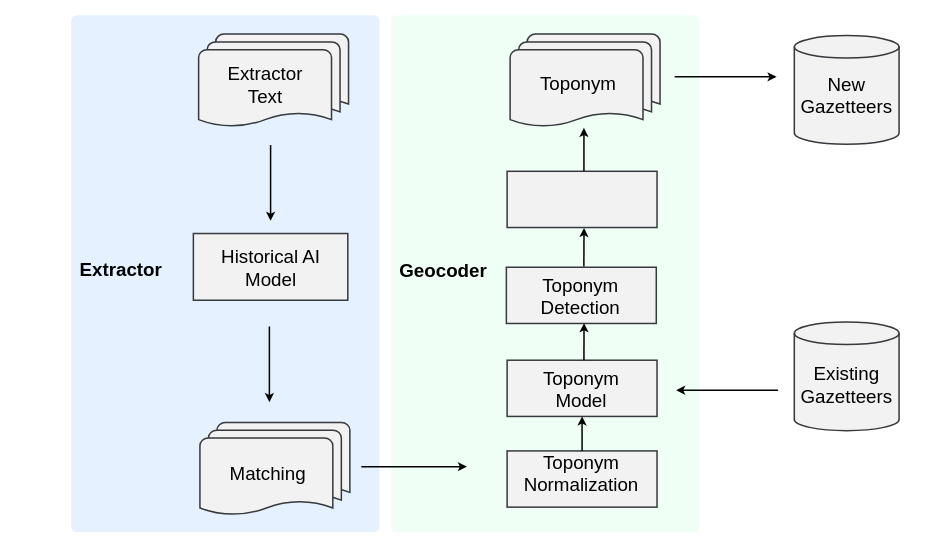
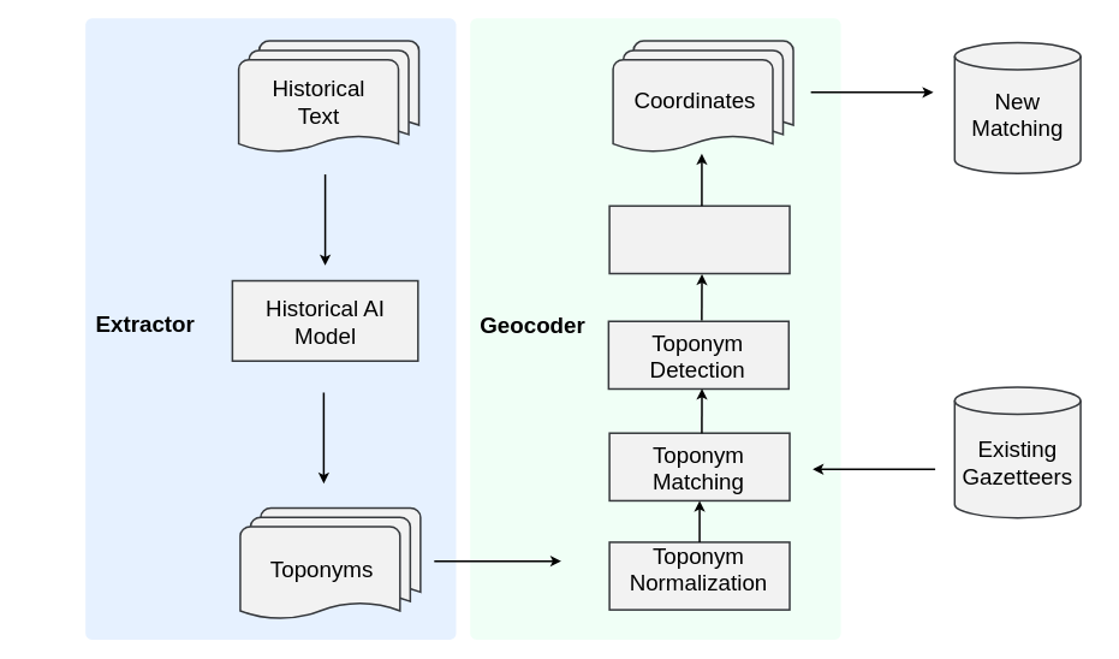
  <mxCell id="0" />
  <mxCell id="1" parent="0" />
  <mxCell id="2" value="" style="rounded=1;whiteSpace=wrap;html=1;absoluteArcSize=1;arcSize=14;strokeWidth=2;fontSize=15;fontColor=#000000;fillColor=#F0FFF6;strokeColor=none;" parent="1" vertex="1"><mxGeometry x="521" y="20" width="411.25" height="689" as="geometry" /></mxCell>
  <mxCell id="3" value="" style="rounded=1;whiteSpace=wrap;html=1;absoluteArcSize=1;arcSize=14;strokeWidth=2;fontSize=15;fontColor=#000000;fillColor=#E6F1FF;strokeColor=none;" parent="1" vertex="1"><mxGeometry x="94" y="20" width="411.25" height="689" as="geometry" /></mxCell>
  <mxCell id="4" value="" style="rounded=0;whiteSpace=wrap;html=1;fillColor=#F2F2F2;strokeColor=#36393d;strokeWidth=2;" parent="1" vertex="1"><mxGeometry x="257" y="311" width="206" height="89" as="geometry" /></mxCell>
  <mxCell id="5" value="" style="shape=cylinder3;whiteSpace=wrap;html=1;boundedLbl=1;backgroundOutline=1;size=15;fillColor=#F2F2F2;strokeColor=#36393d;strokeWidth=2;" parent="1" vertex="1"><mxGeometry x="1058.61" y="429" width="139.75" height="145" as="geometry" /></mxCell>
  <mxCell id="6" style="edgeStyle=none;html=1;fontSize=25;fontColor=#000000;strokeColor=#000000;rounded=0;strokeWidth=2;" parent="1" edge="1"><mxGeometry relative="1" as="geometry"><mxPoint x="360" y="193" as="sourcePoint" /><mxPoint x="360" y="294" as="targetPoint" /></mxGeometry></mxCell>
  <mxCell id="7" value="" style="strokeWidth=2;html=1;shape=mxgraph.flowchart.multi-document;whiteSpace=wrap;fontSize=25;fillColor=#F2F2F2;strokeColor=#36393d;" parent="1" vertex="1"><mxGeometry x="264" y="45" width="200" height="125" as="geometry" /></mxCell>
  <mxCell id="8" value="Existing&lt;br&gt;Gazetteers" style="text;html=1;fillColor=none;align=center;verticalAlign=middle;whiteSpace=wrap;rounded=0;fontSize=25;strokeWidth=2;fontColor=#000000;" parent="1" vertex="1"><mxGeometry x="1037.99" y="485" width="181" height="53" as="geometry" /></mxCell>
- <mxCell id="9" value="Extractor &lt;br&gt;Text" style="text;html=1;fillColor=none;align=center;verticalAlign=middle;whiteSpace=wrap;rounded=0;fontSize=25;strokeWidth=2;fontColor=#000000;" parent="1" vertex="1"><mxGeometry x="255" y="85" width="195.5" height="53" as="geometry" /></mxCell>
+ <mxCell id="9" value="Historical &lt;br&gt;Text" style="text;html=1;fillColor=none;align=center;verticalAlign=middle;whiteSpace=wrap;rounded=0;fontSize=25;strokeWidth=2;fontColor=#000000;" parent="1" vertex="1"><mxGeometry x="255" y="85" width="195.5" height="53" as="geometry" /></mxCell>
  <mxCell id="10" value="Historical AI &lt;br&gt;Model" style="text;html=1;fillColor=none;align=center;verticalAlign=middle;whiteSpace=wrap;rounded=0;fontSize=25;strokeWidth=2;fontColor=#000000;" parent="1" vertex="1"><mxGeometry x="219.5" y="329" width="281" height="53" as="geometry" /></mxCell>
  <mxCell id="11" value="Extractor" style="text;html=1;fillColor=none;align=center;verticalAlign=middle;whiteSpace=wrap;rounded=0;fontSize=25;strokeWidth=2;fontColor=#000000;fontStyle=1" parent="1" vertex="1"><mxGeometry x="20" y="331" width="281" height="53" as="geometry" /></mxCell>
  <mxCell id="12" value="Geocoder" style="text;html=1;fillColor=none;align=center;verticalAlign=middle;whiteSpace=wrap;rounded=0;fontSize=25;strokeWidth=2;fontColor=#000000;fontStyle=1" parent="1" vertex="1"><mxGeometry x="450" y="333" width="281" height="53" as="geometry" /></mxCell>
  <mxCell id="13" style="edgeStyle=none;html=1;fontSize=25;fontColor=#000000;strokeColor=#000000;rounded=0;strokeWidth=2;" parent="1" edge="1"><mxGeometry relative="1" as="geometry"><mxPoint x="358.39" y="435" as="sourcePoint" /><mxPoint x="358.39" y="536" as="targetPoint" /></mxGeometry></mxCell>
  <mxCell id="14" value="" style="shape=cylinder3;whiteSpace=wrap;html=1;boundedLbl=1;backgroundOutline=1;size=15;fillColor=#F2F2F2;strokeColor=#36393d;strokeWidth=2;" parent="1" vertex="1"><mxGeometry x="1058.62" y="47" width="139.75" height="145" as="geometry" /></mxCell>
- <mxCell id="15" value="New&lt;br&gt;Gazetteers" style="text;html=1;fillColor=none;align=center;verticalAlign=middle;whiteSpace=wrap;rounded=0;fontSize=25;strokeWidth=2;fontColor=#000000;" parent="1" vertex="1"><mxGeometry x="1038" y="99" width="181" height="53" as="geometry" /></mxCell>
+ <mxCell id="15" value="New&lt;br&gt;Matching" style="text;html=1;fillColor=none;align=center;verticalAlign=middle;whiteSpace=wrap;rounded=0;fontSize=25;strokeWidth=2;fontColor=#000000;" parent="1" vertex="1"><mxGeometry x="1038" y="99" width="181" height="53" as="geometry" /></mxCell>
  <mxCell id="16" style="edgeStyle=none;html=1;fontSize=25;fontColor=#000000;strokeColor=#000000;rounded=0;strokeWidth=2;" parent="1" edge="1"><mxGeometry relative="1" as="geometry"><mxPoint x="481" y="622" as="sourcePoint" /><mxPoint x="622" y="622" as="targetPoint" /></mxGeometry></mxCell>
  <mxCell id="17" value="" style="strokeWidth=2;html=1;shape=mxgraph.flowchart.multi-document;whiteSpace=wrap;fontSize=25;fillColor=#F2F2F2;strokeColor=#36393d;" parent="1" vertex="1"><mxGeometry x="265.75" y="563" width="200" height="125" as="geometry" /></mxCell>
- <mxCell id="18" value="Matching" style="text;html=1;fillColor=none;align=center;verticalAlign=middle;whiteSpace=wrap;rounded=0;fontSize=25;strokeWidth=2;fontColor=#000000;" parent="1" vertex="1"><mxGeometry x="249.25" y="603" width="215" height="53" as="geometry" /></mxCell>
+ <mxCell id="18" value="Toponyms" style="text;html=1;fillColor=none;align=center;verticalAlign=middle;whiteSpace=wrap;rounded=0;fontSize=25;strokeWidth=2;fontColor=#000000;" parent="1" vertex="1"><mxGeometry x="249.25" y="603" width="215" height="53" as="geometry" /></mxCell>
  <mxCell id="19" value="" style="strokeWidth=2;html=1;shape=mxgraph.flowchart.multi-document;whiteSpace=wrap;fontSize=25;fillColor=#F2F2F2;strokeColor=#36393d;" parent="1" vertex="1"><mxGeometry x="679.5" y="45" width="200" height="125" as="geometry" /></mxCell>
- <mxCell id="20" value="Toponym" style="text;html=1;fillColor=none;align=center;verticalAlign=middle;whiteSpace=wrap;rounded=0;fontSize=25;strokeWidth=2;fontColor=#000000;" parent="1" vertex="1"><mxGeometry x="663" y="83" width="215" height="53" as="geometry" /></mxCell>
+ <mxCell id="20" value="Coordinates" style="text;html=1;fillColor=none;align=center;verticalAlign=middle;whiteSpace=wrap;rounded=0;fontSize=25;strokeWidth=2;fontColor=#000000;" parent="1" vertex="1"><mxGeometry x="663" y="83" width="215" height="53" as="geometry" /></mxCell>
  <mxCell id="21" value="" style="rounded=0;whiteSpace=wrap;html=1;fillColor=#F2F2F2;strokeColor=#36393d;strokeWidth=2;" parent="1" vertex="1"><mxGeometry x="675.5" y="601" width="200" height="75" as="geometry" /></mxCell>
  <mxCell id="22" value="Toponym&lt;br&gt;Normalization" style="text;html=1;fillColor=none;align=center;verticalAlign=middle;whiteSpace=wrap;rounded=0;fontSize=25;strokeWidth=2;fontColor=#000000;" parent="1" vertex="1"><mxGeometry x="684" y="603" width="181" height="53" as="geometry" /></mxCell>
  <mxCell id="23" value="" style="rounded=0;whiteSpace=wrap;html=1;fillColor=#F2F2F2;strokeColor=#36393d;strokeWidth=2;" parent="1" vertex="1"><mxGeometry x="675.5" y="480" width="200" height="75" as="geometry" /></mxCell>
- <mxCell id="24" value="Toponym&lt;br&gt;Model" style="text;html=1;fillColor=none;align=center;verticalAlign=middle;whiteSpace=wrap;rounded=0;fontSize=25;strokeWidth=2;fontColor=#000000;" parent="1" vertex="1"><mxGeometry x="684" y="491" width="181" height="53" as="geometry" /></mxCell>
+ <mxCell id="24" value="Toponym&lt;br&gt;Matching" style="text;html=1;fillColor=none;align=center;verticalAlign=middle;whiteSpace=wrap;rounded=0;fontSize=25;strokeWidth=2;fontColor=#000000;" parent="1" vertex="1"><mxGeometry x="684" y="491" width="181" height="53" as="geometry" /></mxCell>
  <mxCell id="25" value="" style="rounded=0;whiteSpace=wrap;html=1;fillColor=#F2F2F2;strokeColor=#36393d;strokeWidth=2;" parent="1" vertex="1"><mxGeometry x="674.5" y="356" width="200" height="75" as="geometry" /></mxCell>
  <mxCell id="26" value="Toponym&lt;br&gt;Detection" style="text;html=1;fillColor=none;align=center;verticalAlign=middle;whiteSpace=wrap;rounded=0;fontSize=25;strokeWidth=2;fontColor=#000000;" parent="1" vertex="1"><mxGeometry x="683" y="367" width="181" height="53" as="geometry" /></mxCell>
  <mxCell id="27" value="" style="rounded=0;whiteSpace=wrap;html=1;fillColor=#F2F2F2;strokeColor=#36393d;strokeWidth=2;" parent="1" vertex="1"><mxGeometry x="675.5" y="228" width="200" height="75" as="geometry" /></mxCell>
  <mxCell id="28" style="edgeStyle=none;html=1;fontSize=25;fontColor=#000000;strokeColor=#000000;rounded=0;strokeWidth=2;" parent="1" edge="1"><mxGeometry relative="1" as="geometry"><mxPoint x="899" y="102" as="sourcePoint" /><mxPoint x="1035" y="102" as="targetPoint" /></mxGeometry></mxCell>
  <mxCell id="29" style="edgeStyle=none;html=1;fontSize=25;fontColor=#000000;strokeColor=#000000;rounded=0;strokeWidth=2;" parent="1" edge="1"><mxGeometry relative="1" as="geometry"><mxPoint x="1037" y="520.07" as="sourcePoint" /><mxPoint x="901" y="520.07" as="targetPoint" /></mxGeometry></mxCell>
  <mxCell id="30" style="edgeStyle=none;html=1;fontSize=25;fontColor=#000000;strokeColor=#000000;rounded=0;strokeWidth=2;exitX=0.625;exitY=0.302;exitDx=0;exitDy=0;exitPerimeter=0;" parent="1" source="2" edge="1"><mxGeometry relative="1" as="geometry"><mxPoint x="778" y="210" as="sourcePoint" /><mxPoint x="778" y="170" as="targetPoint" /></mxGeometry></mxCell>
  <mxCell id="31" style="edgeStyle=none;html=1;fontSize=25;fontColor=#000000;strokeColor=#000000;rounded=0;strokeWidth=2;endArrow=classic;endFill=1;exitX=0.517;exitY=-0.014;exitDx=0;exitDy=0;entryX=0.513;entryY=1.009;entryDx=0;entryDy=0;exitPerimeter=0;entryPerimeter=0;" parent="1" source="25" target="27" edge="1"><mxGeometry relative="1" as="geometry"><mxPoint x="777" y="346" as="sourcePoint" /><mxPoint x="777.11" y="311" as="targetPoint" /></mxGeometry></mxCell>
  <mxCell id="32" style="edgeStyle=none;html=1;fontSize=25;fontColor=#000000;strokeColor=#000000;rounded=0;strokeWidth=2;endArrow=classic;endFill=1;entryX=0.518;entryY=0.995;entryDx=0;entryDy=0;entryPerimeter=0;" parent="1" target="25" edge="1"><mxGeometry relative="1" as="geometry"><mxPoint x="778" y="480" as="sourcePoint" /><mxPoint x="777.08" y="437" as="targetPoint" /></mxGeometry></mxCell>
  <mxCell id="33" style="edgeStyle=none;html=1;fontSize=25;fontColor=#000000;strokeColor=#000000;rounded=0;strokeWidth=2;endArrow=classic;endFill=1;exitX=0.5;exitY=0;exitDx=0;exitDy=0;entryX=0.5;entryY=1;entryDx=0;entryDy=0;" parent="1" source="21" target="23" edge="1"><mxGeometry relative="1" as="geometry"><mxPoint x="776.97" y="595" as="sourcePoint" /><mxPoint x="777.08" y="560" as="targetPoint" /></mxGeometry></mxCell>
